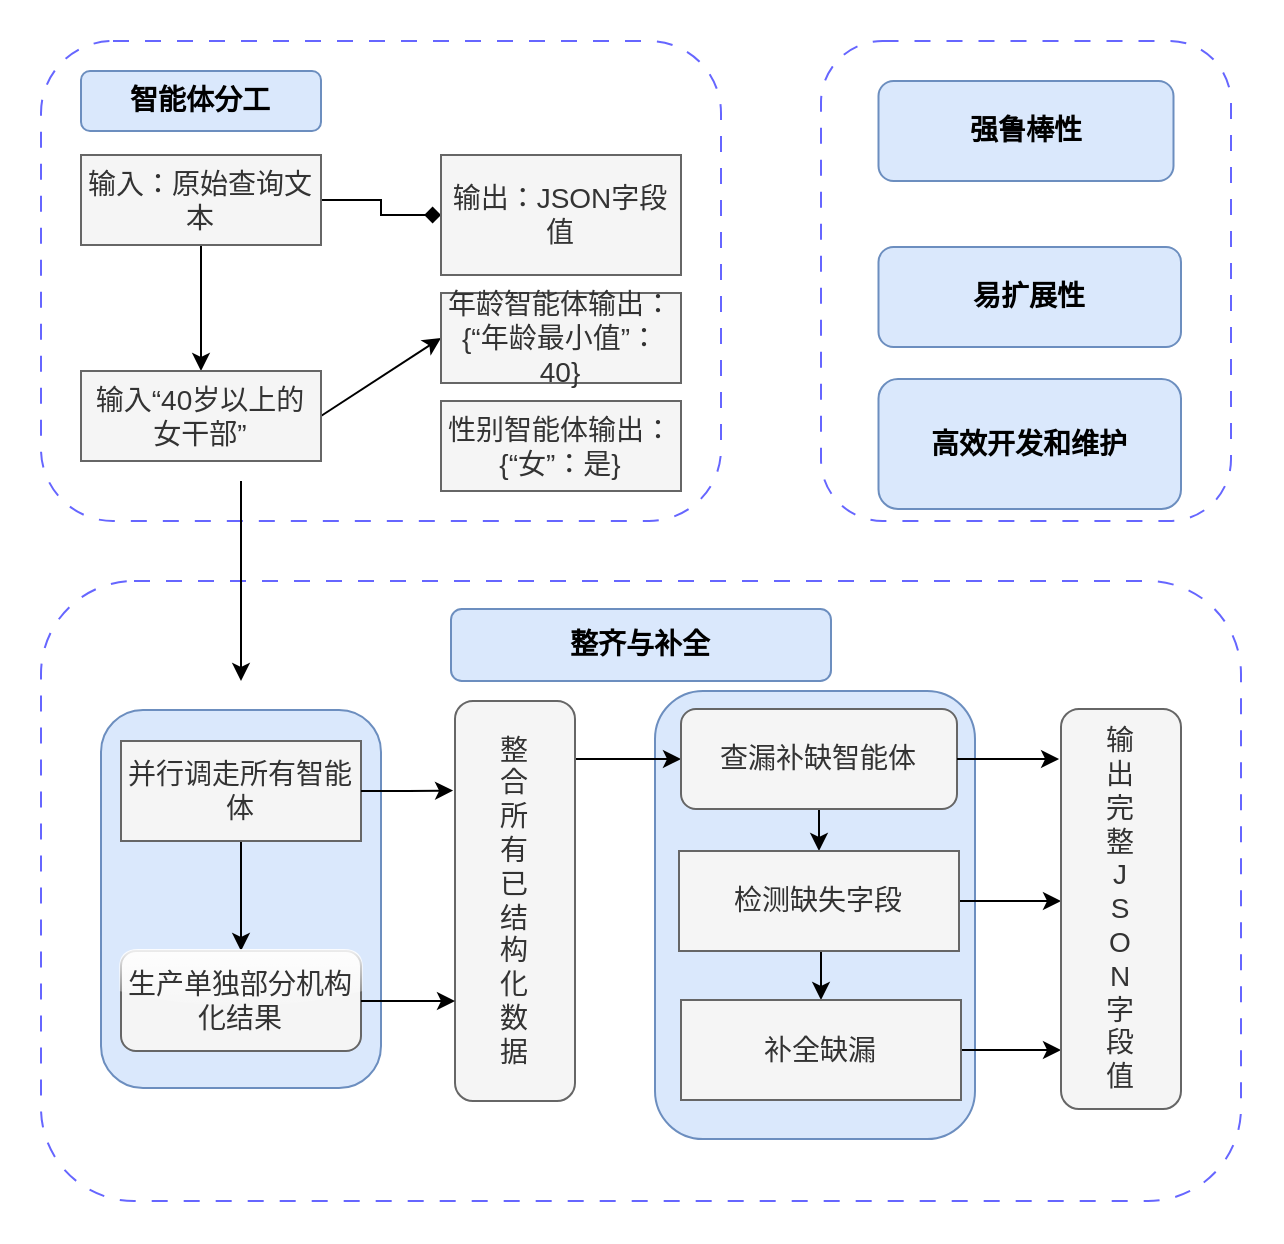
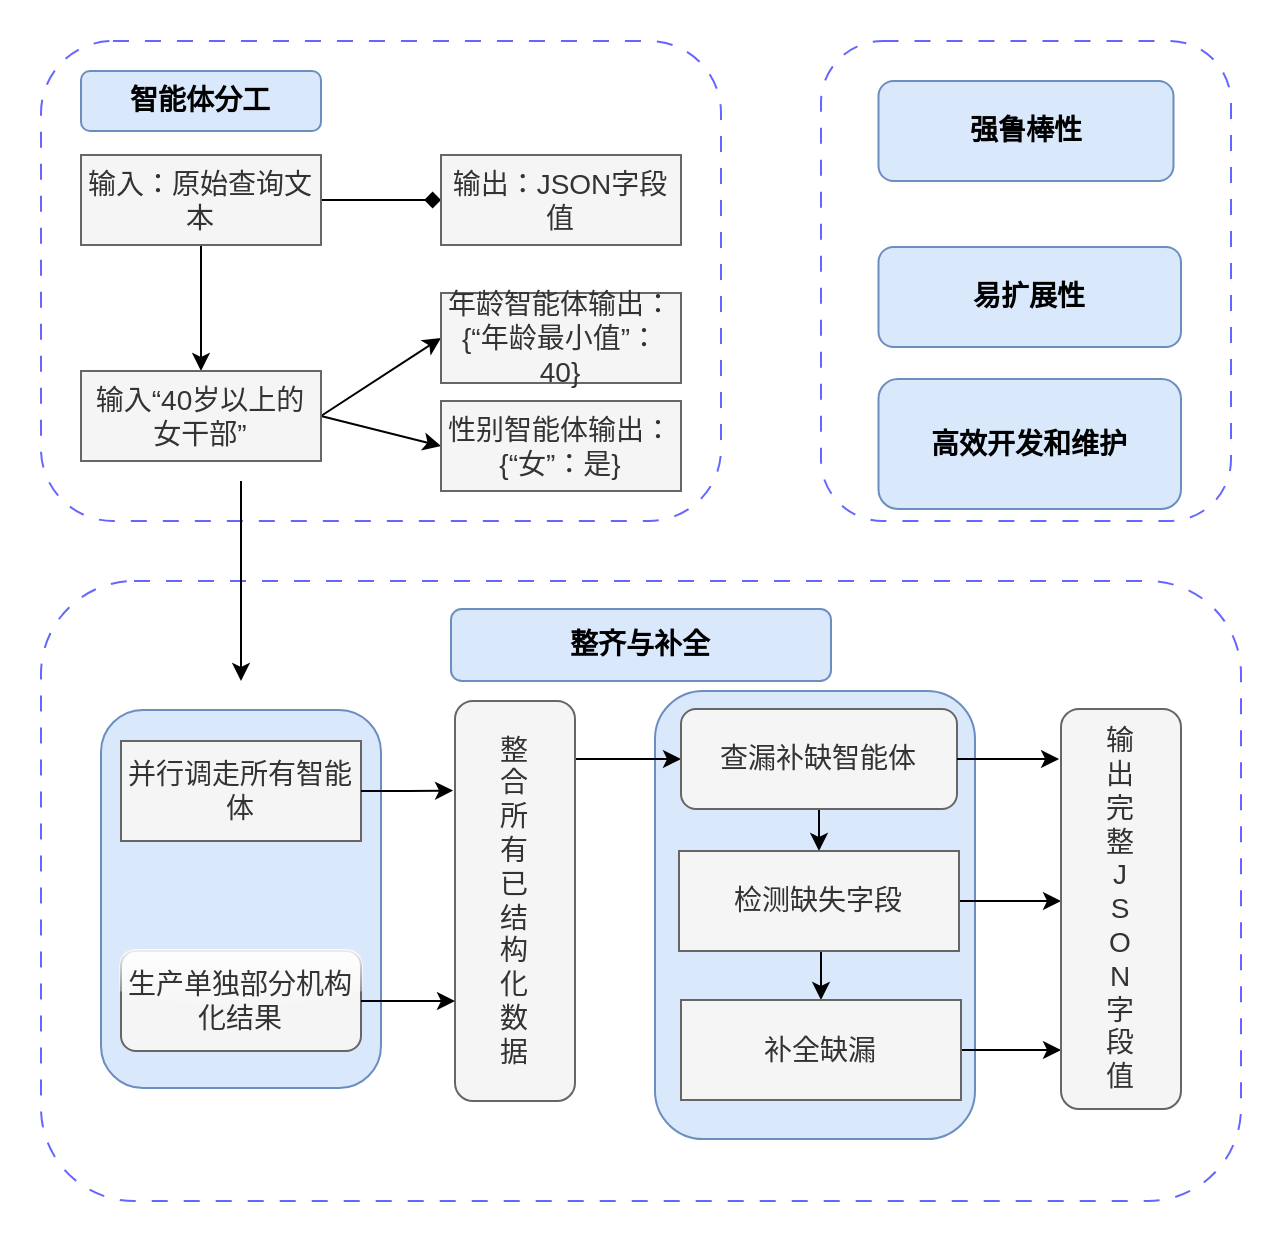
  <mxCell id="0" />
  <mxCell id="1" parent="0" />
  <mxCell id="2" value="" style="rounded=1;whiteSpace=wrap;html=1;fillColor=none;dashed=1;dashPattern=8 8;strokeColor=#6666FF;fontSize=14;" vertex="1" parent="1"><mxGeometry x="20" y="290" width="600" height="310" as="geometry" /></mxCell>
  <mxCell id="3" value="" style="rounded=1;whiteSpace=wrap;html=1;strokeColor=#6c8ebf;fontSize=14;fillColor=#dae8fc;" vertex="1" parent="1"><mxGeometry x="327" y="345" width="160" height="224" as="geometry" /></mxCell>
  <mxCell id="4" value="" style="rounded=1;whiteSpace=wrap;html=1;strokeColor=#6c8ebf;fontSize=14;fillColor=#dae8fc;" vertex="1" parent="1"><mxGeometry x="50" y="354.5" width="140" height="189" as="geometry" /></mxCell>
  <mxCell id="5" value="" style="rounded=1;whiteSpace=wrap;html=1;fillColor=none;strokeColor=#6666FF;dashed=1;dashPattern=8 8;fontSize=14;" vertex="1" parent="1"><mxGeometry x="20" y="20" width="340" height="240" as="geometry" /></mxCell>
  <mxCell id="6" value="&lt;b&gt;智能体分工&lt;/b&gt;" style="rounded=1;whiteSpace=wrap;html=1;fontSize=14;fillColor=#dae8fc;strokeColor=#6c8ebf;" vertex="1" parent="1"><mxGeometry x="40" y="35" width="120" height="30" as="geometry" /></mxCell>
  <mxCell id="7" value="" style="edgeStyle=orthogonalEdgeStyle;rounded=0;orthogonalLoop=1;jettySize=auto;html=1;fontSize=14;endArrow=diamond;" edge="1" parent="1" source="9" target="10"><mxGeometry relative="1" as="geometry" /></mxCell>
  <mxCell id="8" style="edgeStyle=orthogonalEdgeStyle;rounded=0;orthogonalLoop=1;jettySize=auto;html=1;exitX=0.5;exitY=1;exitDx=0;exitDy=0;entryX=0.5;entryY=0;entryDx=0;entryDy=0;fontSize=14;" edge="1" parent="1" source="9" target="13"><mxGeometry relative="1" as="geometry" /></mxCell>
  <mxCell id="9" value="输入：原始查询文本" style="rounded=0;whiteSpace=wrap;html=1;fontSize=14;fillColor=#f5f5f5;fontColor=#333333;strokeColor=#666666;" vertex="1" parent="1"><mxGeometry x="40" y="77" width="120" height="45" as="geometry" /></mxCell>
- <mxCell id="10" value="输出：JSON字段值" style="whiteSpace=wrap;html=1;rounded=0;fontSize=14;fillColor=#f5f5f5;strokeColor=#666666;fontColor=#333333;" vertex="1" parent="1"><mxGeometry x="220" y="77" width="120" height="60" as="geometry" /></mxCell>
+ <mxCell id="10" value="输出：JSON字段值" style="whiteSpace=wrap;html=1;rounded=0;fontSize=14;fillColor=#f5f5f5;strokeColor=#666666;fontColor=#333333;" vertex="1" parent="1"><mxGeometry x="220" y="77" width="120" height="45" as="geometry" /></mxCell>
  <mxCell id="11" style="rounded=0;orthogonalLoop=1;jettySize=auto;html=1;exitX=1;exitY=0.5;exitDx=0;exitDy=0;entryX=0;entryY=0.5;entryDx=0;entryDy=0;fontSize=14;" edge="1" parent="1" source="13" target="14"><mxGeometry relative="1" as="geometry" /></mxCell>
+ <mxCell id="12" style="rounded=0;orthogonalLoop=1;jettySize=auto;html=1;exitX=1;exitY=0.5;exitDx=0;exitDy=0;entryX=0;entryY=0.5;entryDx=0;entryDy=0;fontSize=14;" edge="1" parent="1" source="13" target="15"><mxGeometry relative="1" as="geometry" /></mxCell>
  <mxCell id="13" value="输入“40岁以上的女干部”" style="rounded=0;whiteSpace=wrap;html=1;fontSize=14;fillColor=#f5f5f5;fontColor=#333333;strokeColor=#666666;" vertex="1" parent="1"><mxGeometry x="40" y="185" width="120" height="45" as="geometry" /></mxCell>
  <mxCell id="14" value="&lt;div&gt;年龄智能体输出：&lt;/div&gt;&lt;div&gt;{“年龄最小值”：40}&lt;/div&gt;" style="whiteSpace=wrap;html=1;rounded=0;fontSize=14;fillColor=#f5f5f5;fontColor=#333333;strokeColor=#666666;" vertex="1" parent="1"><mxGeometry x="220" y="146" width="120" height="45" as="geometry" /></mxCell>
  <mxCell id="15" value="&lt;div&gt;性别智能体输出：&lt;/div&gt;&lt;div&gt;{“女”：是}&lt;/div&gt;" style="whiteSpace=wrap;html=1;rounded=0;fontSize=14;fillColor=#f5f5f5;fontColor=#333333;strokeColor=#666666;" vertex="1" parent="1"><mxGeometry x="220" y="200" width="120" height="45" as="geometry" /></mxCell>
  <mxCell id="16" value="&lt;b&gt;整齐与补全&lt;/b&gt;" style="rounded=1;whiteSpace=wrap;html=1;fontSize=14;fillColor=#dae8fc;strokeColor=#6c8ebf;" vertex="1" parent="1"><mxGeometry x="225" y="304" width="190" height="36" as="geometry" /></mxCell>
- <mxCell id="17" style="edgeStyle=orthogonalEdgeStyle;rounded=0;orthogonalLoop=1;jettySize=auto;html=1;exitX=0.5;exitY=1;exitDx=0;exitDy=0;entryX=0.5;entryY=0;entryDx=0;entryDy=0;fontSize=14;" edge="1" parent="1" source="18" target="23"><mxGeometry relative="1" as="geometry" /></mxCell>
  <mxCell id="18" value="并行调走所有智能体" style="rounded=0;whiteSpace=wrap;html=1;fontSize=14;fillColor=#f5f5f5;fontColor=#333333;strokeColor=#666666;" vertex="1" parent="1"><mxGeometry x="60" y="370" width="120" height="50" as="geometry" /></mxCell>
  <mxCell id="19" style="edgeStyle=orthogonalEdgeStyle;rounded=0;orthogonalLoop=1;jettySize=auto;html=1;exitX=1;exitY=0.25;exitDx=0;exitDy=0;entryX=0;entryY=0.5;entryDx=0;entryDy=0;fontSize=14;" edge="1" parent="1" source="20" target="22"><mxGeometry relative="1" as="geometry"><Array as="points"><mxPoint x="280" y="379" /></Array></mxGeometry></mxCell>
  <mxCell id="20" value="&lt;div&gt;整&lt;/div&gt;&lt;div&gt;合&lt;/div&gt;&lt;div&gt;所&lt;/div&gt;&lt;div&gt;有&lt;/div&gt;&lt;div&gt;已&lt;/div&gt;&lt;div&gt;结&lt;/div&gt;&lt;div&gt;构&lt;/div&gt;&lt;div&gt;化&lt;/div&gt;&lt;div&gt;数&lt;/div&gt;&lt;div&gt;据&lt;/div&gt;" style="rounded=1;whiteSpace=wrap;html=1;fontSize=14;fillColor=#f5f5f5;fontColor=#333333;strokeColor=#666666;" vertex="1" parent="1"><mxGeometry x="227" y="350" width="60" height="200" as="geometry" /></mxCell>
  <mxCell id="21" style="edgeStyle=orthogonalEdgeStyle;rounded=0;orthogonalLoop=1;jettySize=auto;html=1;exitX=0.5;exitY=1;exitDx=0;exitDy=0;entryX=0.5;entryY=0;entryDx=0;entryDy=0;fontSize=14;" edge="1" parent="1" source="22" target="26"><mxGeometry relative="1" as="geometry" /></mxCell>
  <mxCell id="22" value="查漏补缺智能体" style="whiteSpace=wrap;html=1;fontSize=14;fillColor=#f5f5f5;fontColor=#333333;strokeColor=#666666;rounded=1;" vertex="1" parent="1"><mxGeometry x="340" y="354" width="138" height="50" as="geometry" /></mxCell>
  <mxCell id="23" value="生产单独部分机构化结果" style="rounded=1;whiteSpace=wrap;html=1;glass=1;fontSize=14;fillColor=#f5f5f5;fontColor=#333333;strokeColor=#666666;" vertex="1" parent="1"><mxGeometry x="60" y="475" width="120" height="50" as="geometry" /></mxCell>
  <mxCell id="24" style="edgeStyle=orthogonalEdgeStyle;rounded=0;orthogonalLoop=1;jettySize=auto;html=1;exitX=0.5;exitY=1;exitDx=0;exitDy=0;entryX=0.5;entryY=0;entryDx=0;entryDy=0;fontSize=14;" edge="1" parent="1" source="26" target="28"><mxGeometry relative="1" as="geometry" /></mxCell>
  <mxCell id="25" value="" style="edgeStyle=orthogonalEdgeStyle;rounded=0;orthogonalLoop=1;jettySize=auto;html=1;fontSize=14;" edge="1" parent="1" source="26" target="30"><mxGeometry relative="1" as="geometry"><Array as="points"><mxPoint x="510" y="450" /><mxPoint x="510" y="450" /></Array></mxGeometry></mxCell>
  <mxCell id="26" value="检测缺失字段" style="rounded=0;whiteSpace=wrap;html=1;fontSize=14;fillColor=#f5f5f5;fontColor=#333333;strokeColor=#666666;" vertex="1" parent="1"><mxGeometry x="339" y="425" width="140" height="50" as="geometry" /></mxCell>
  <mxCell id="27" value="" style="edgeStyle=orthogonalEdgeStyle;rounded=0;orthogonalLoop=1;jettySize=auto;html=1;fontSize=14;" edge="1" parent="1" source="28" target="30"><mxGeometry relative="1" as="geometry"><Array as="points"><mxPoint x="520" y="525" /><mxPoint x="520" y="525" /></Array></mxGeometry></mxCell>
  <mxCell id="28" value="补全缺漏" style="rounded=0;whiteSpace=wrap;html=1;fontSize=14;fillColor=#f5f5f5;fontColor=#333333;strokeColor=#666666;" vertex="1" parent="1"><mxGeometry x="340" y="499.5" width="140" height="50" as="geometry" /></mxCell>
  <mxCell id="29" style="edgeStyle=orthogonalEdgeStyle;rounded=0;orthogonalLoop=1;jettySize=auto;html=1;exitX=1;exitY=0.5;exitDx=0;exitDy=0;entryX=0;entryY=0.75;entryDx=0;entryDy=0;fontSize=14;" edge="1" parent="1" source="23" target="20"><mxGeometry relative="1" as="geometry"><mxPoint x="220" y="500" as="targetPoint" /><Array as="points" /></mxGeometry></mxCell>
  <mxCell id="30" value="&lt;div&gt;输&lt;/div&gt;&lt;div&gt;出&lt;/div&gt;&lt;div&gt;完&lt;/div&gt;&lt;div&gt;整&lt;/div&gt;&lt;div&gt;J&lt;/div&gt;&lt;div&gt;S&lt;/div&gt;&lt;div&gt;O&lt;/div&gt;&lt;div&gt;N&lt;/div&gt;&lt;div&gt;字&lt;/div&gt;&lt;div&gt;段&lt;/div&gt;&lt;div&gt;值&lt;/div&gt;" style="rounded=1;whiteSpace=wrap;html=1;fontSize=14;fillColor=#f5f5f5;fontColor=#333333;strokeColor=#666666;" vertex="1" parent="1"><mxGeometry x="530" y="354" width="60" height="200" as="geometry" /></mxCell>
  <mxCell id="31" style="edgeStyle=orthogonalEdgeStyle;rounded=0;orthogonalLoop=1;jettySize=auto;html=1;exitX=1;exitY=0.5;exitDx=0;exitDy=0;entryX=-0.016;entryY=0.125;entryDx=0;entryDy=0;entryPerimeter=0;fontSize=14;" edge="1" parent="1" source="22" target="30"><mxGeometry relative="1" as="geometry"><Array as="points" /></mxGeometry></mxCell>
  <mxCell id="32" style="edgeStyle=orthogonalEdgeStyle;rounded=0;orthogonalLoop=1;jettySize=auto;html=1;exitX=1;exitY=0.5;exitDx=0;exitDy=0;entryX=-0.016;entryY=0.224;entryDx=0;entryDy=0;entryPerimeter=0;fontSize=14;" edge="1" parent="1" source="18" target="20"><mxGeometry relative="1" as="geometry" /></mxCell>
  <mxCell id="33" value="" style="endArrow=classic;html=1;rounded=0;fontSize=14;" edge="1" parent="1"><mxGeometry width="50" height="50" relative="1" as="geometry"><mxPoint x="120" y="240" as="sourcePoint" /><mxPoint x="120" y="340" as="targetPoint" /></mxGeometry></mxCell>
  <mxCell id="34" value="" style="rounded=1;whiteSpace=wrap;html=1;fillColor=none;dashed=1;dashPattern=8 8;strokeColor=#6666FF;fontSize=14;" vertex="1" parent="1"><mxGeometry x="410" y="20" width="205" height="240" as="geometry" /></mxCell>
  <mxCell id="35" value="&lt;b&gt;强鲁棒性&lt;/b&gt;" style="rounded=1;whiteSpace=wrap;html=1;fontSize=14;fillColor=#dae8fc;strokeColor=#6c8ebf;" vertex="1" parent="1"><mxGeometry x="438.75" y="40" width="147.5" height="50" as="geometry" /></mxCell>
  <mxCell id="36" value="&lt;b&gt;易扩展性&lt;/b&gt;" style="rounded=1;whiteSpace=wrap;html=1;fontSize=14;fillColor=#dae8fc;strokeColor=#6c8ebf;" vertex="1" parent="1"><mxGeometry x="438.75" y="123" width="151.25" height="50" as="geometry" /></mxCell>
  <mxCell id="37" value="&lt;b&gt;高效开发和维护&lt;/b&gt;" style="rounded=1;whiteSpace=wrap;html=1;fontSize=14;fillColor=#dae8fc;strokeColor=#6c8ebf;" vertex="1" parent="1"><mxGeometry x="438.75" y="189" width="151.25" height="65" as="geometry" /></mxCell>
